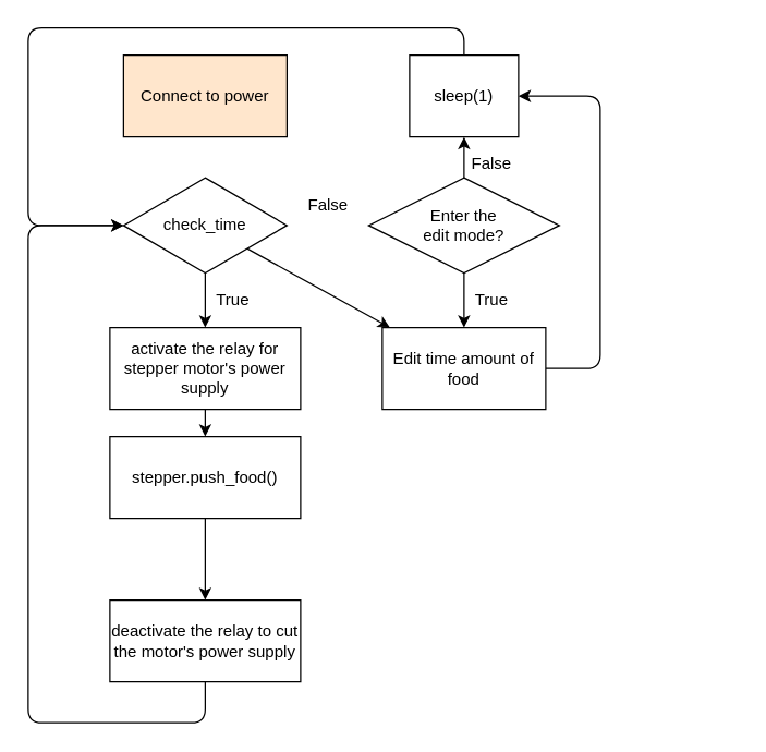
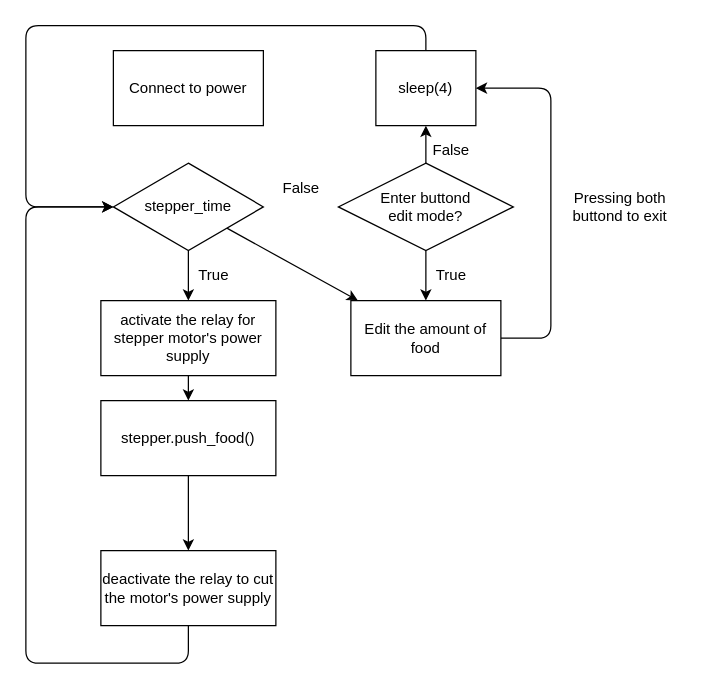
  <mxCell id="0" />
  <mxCell id="1" parent="0" />
- <mxCell id="2" value="Connect to power" style="whiteSpace=wrap;html=1;fillColor=#ffe6cc;" parent="1" vertex="1"><mxGeometry x="90" y="40" width="120" height="60" as="geometry" /></mxCell>
+ <mxCell id="2" value="Connect to power" style="whiteSpace=wrap;html=1;" parent="1" vertex="1"><mxGeometry x="90" y="40" width="120" height="60" as="geometry" /></mxCell>
  <mxCell id="3" value="" style="edgeStyle=none;html=1;" parent="1" source="4" target="14" edge="1"><mxGeometry relative="1" as="geometry" /></mxCell>
  <mxCell id="4" value="activate the relay for stepper motor's power supply" style="whiteSpace=wrap;html=1;" parent="1" vertex="1"><mxGeometry x="80" y="240" width="140" height="60" as="geometry" /></mxCell>
  <mxCell id="5" value="" style="edgeStyle=none;html=1;" parent="1" source="7" target="4" edge="1"><mxGeometry relative="1" as="geometry" /></mxCell>
  <mxCell id="6" value="" style="edgeStyle=none;html=1;" parent="1" source="7" target="20" edge="1"><mxGeometry relative="1" as="geometry"><mxPoint x="270" y="165" as="targetPoint" /></mxGeometry></mxCell>
- <mxCell id="7" value="check_time" style="rhombus;whiteSpace=wrap;html=1;" parent="1" vertex="1"><mxGeometry x="90" y="130" width="120" height="70" as="geometry" /></mxCell>
+ <mxCell id="7" value="stepper_time" style="rhombus;whiteSpace=wrap;html=1;" parent="1" vertex="1"><mxGeometry x="90" y="130" width="120" height="70" as="geometry" /></mxCell>
  <mxCell id="8" style="edgeStyle=none;html=1;exitX=0.5;exitY=0;exitDx=0;exitDy=0;entryX=0;entryY=0.5;entryDx=0;entryDy=0;" edge="1" parent="1" source="9" target="7"><mxGeometry relative="1" as="geometry"><Array as="points"><mxPoint x="340" y="20" /><mxPoint x="20" y="20" /><mxPoint x="20" y="165" /></Array></mxGeometry></mxCell>
- <mxCell id="9" value="sleep(1)" style="whiteSpace=wrap;html=1;" parent="1" vertex="1"><mxGeometry x="300" y="40" width="80" height="60" as="geometry" /></mxCell>
+ <mxCell id="9" value="sleep(4)" style="whiteSpace=wrap;html=1;" parent="1" vertex="1"><mxGeometry x="300" y="40" width="80" height="60" as="geometry" /></mxCell>
  <mxCell id="10" value="True" style="text;html=1;resizable=0;autosize=1;align=center;verticalAlign=middle;points=[];fillColor=none;strokeColor=none;rounded=0;" parent="1" vertex="1"><mxGeometry x="150" y="210" width="40" height="20" as="geometry" /></mxCell>
  <mxCell id="11" value="False" style="text;html=1;resizable=0;autosize=1;align=center;verticalAlign=middle;points=[];fillColor=none;strokeColor=none;rounded=0;" parent="1" vertex="1"><mxGeometry x="220" y="140" width="40" height="20" as="geometry" /></mxCell>
  <mxCell id="12" style="edgeStyle=none;html=1;entryX=0;entryY=0.5;entryDx=0;entryDy=0;exitX=0.5;exitY=1;exitDx=0;exitDy=0;" parent="1" source="15" target="7" edge="1"><mxGeometry relative="1" as="geometry"><mxPoint x="140" y="570" as="sourcePoint" /><Array as="points"><mxPoint x="150" y="530" /><mxPoint x="20" y="530" /><mxPoint x="20" y="165" /></Array></mxGeometry></mxCell>
  <mxCell id="13" value="" style="edgeStyle=none;html=1;" parent="1" source="14" target="15" edge="1"><mxGeometry relative="1" as="geometry" /></mxCell>
  <mxCell id="14" value="stepper.push_food()" style="whiteSpace=wrap;html=1;" parent="1" vertex="1"><mxGeometry x="80" y="320" width="140" height="60" as="geometry" /></mxCell>
  <mxCell id="15" value="deactivate the relay to cut the motor's power supply" style="whiteSpace=wrap;html=1;" parent="1" vertex="1"><mxGeometry x="80" y="440" width="140" height="60" as="geometry" /></mxCell>
  <mxCell id="16" value="" style="edgeStyle=none;html=1;" edge="1" parent="1" source="18" target="9"><mxGeometry relative="1" as="geometry" /></mxCell>
  <mxCell id="17" value="" style="edgeStyle=none;html=1;" edge="1" parent="1" source="18" target="20"><mxGeometry relative="1" as="geometry" /></mxCell>
- <mxCell id="18" value="Enter the &lt;br&gt;edit mode?" style="rhombus;whiteSpace=wrap;html=1;" vertex="1" parent="1"><mxGeometry x="270" y="130" width="140" height="70" as="geometry" /></mxCell>
+ <mxCell id="18" value="Enter buttond &lt;br&gt;edit mode?" style="rhombus;whiteSpace=wrap;html=1;" vertex="1" parent="1"><mxGeometry x="270" y="130" width="140" height="70" as="geometry" /></mxCell>
  <mxCell id="19" style="edgeStyle=none;html=1;entryX=1;entryY=0.5;entryDx=0;entryDy=0;" edge="1" parent="1" source="20" target="9"><mxGeometry relative="1" as="geometry"><Array as="points"><mxPoint x="440" y="270" /><mxPoint x="440" y="70" /></Array></mxGeometry></mxCell>
- <mxCell id="20" value="Edit time amount of food" style="whiteSpace=wrap;html=1;" vertex="1" parent="1"><mxGeometry x="280" y="240" width="120" height="60" as="geometry" /></mxCell>
+ <mxCell id="20" value="Edit the amount of food" style="whiteSpace=wrap;html=1;" vertex="1" parent="1"><mxGeometry x="280" y="240" width="120" height="60" as="geometry" /></mxCell>
  <mxCell id="21" value="True" style="text;html=1;resizable=0;autosize=1;align=center;verticalAlign=middle;points=[];fillColor=none;strokeColor=none;rounded=0;" vertex="1" parent="1"><mxGeometry x="340" y="210" width="40" height="20" as="geometry" /></mxCell>
  <mxCell id="22" value="False" style="text;html=1;resizable=0;autosize=1;align=center;verticalAlign=middle;points=[];fillColor=none;strokeColor=none;rounded=0;" vertex="1" parent="1"><mxGeometry x="340" y="110" width="40" height="20" as="geometry" /></mxCell>
+ <mxCell id="23" value="Pressing both&lt;br&gt;buttond to exit" style="text;html=1;resizable=0;autosize=1;align=center;verticalAlign=middle;points=[];fillColor=none;strokeColor=none;rounded=0;" vertex="1" parent="1"><mxGeometry x="450" y="150" width="90" height="30" as="geometry" /></mxCell>
